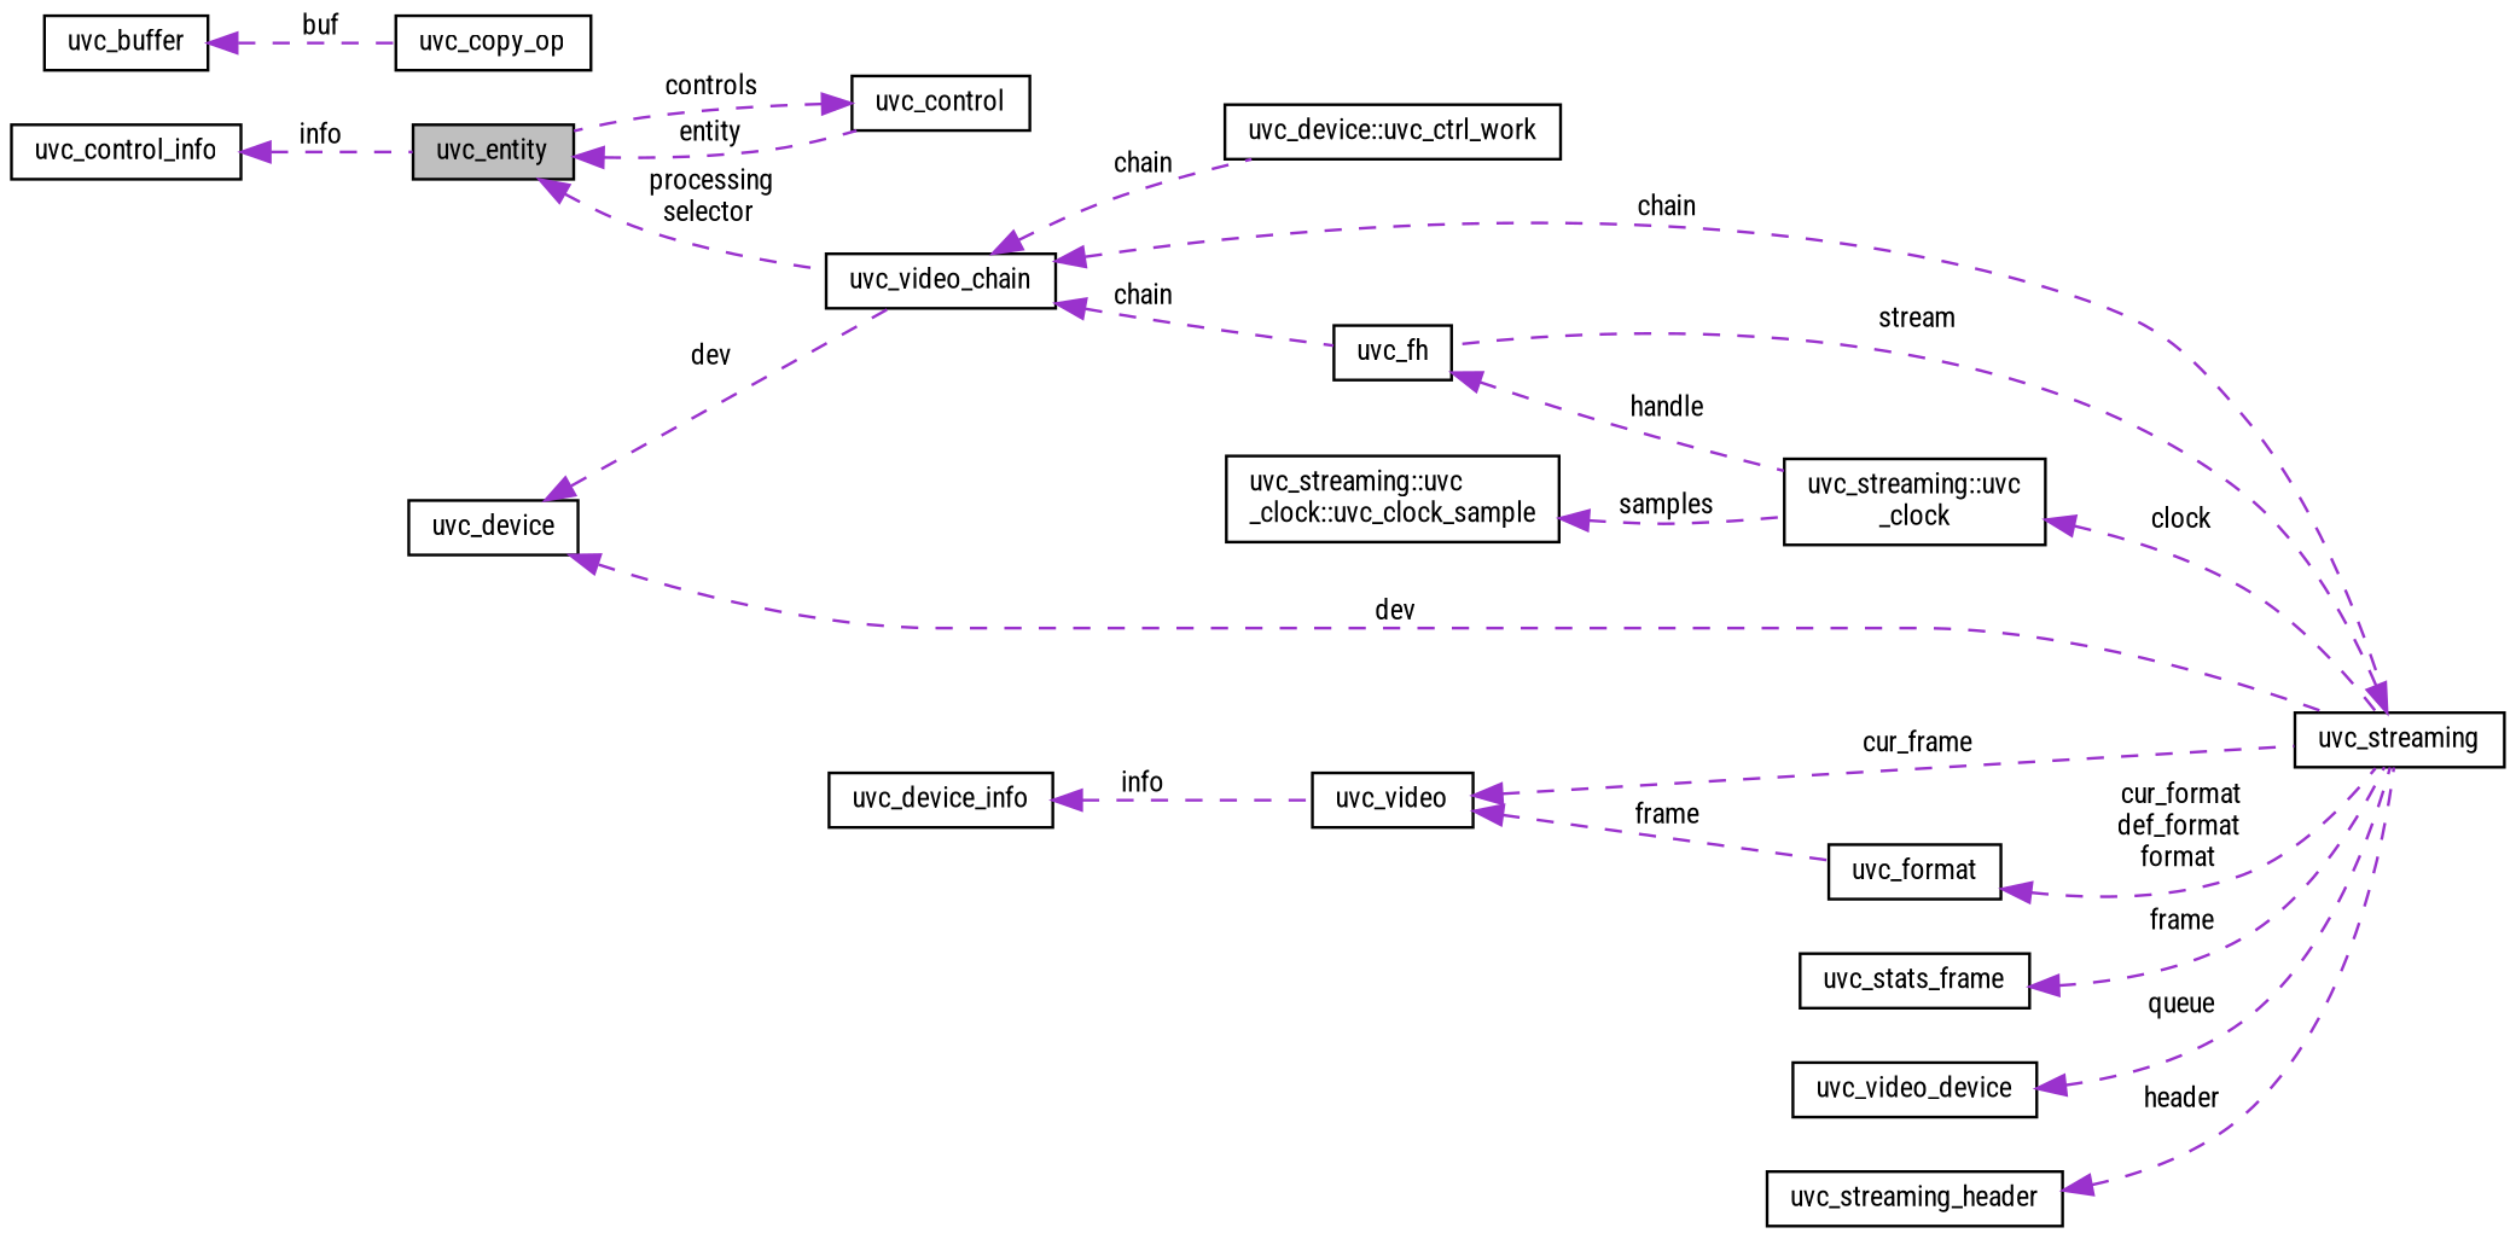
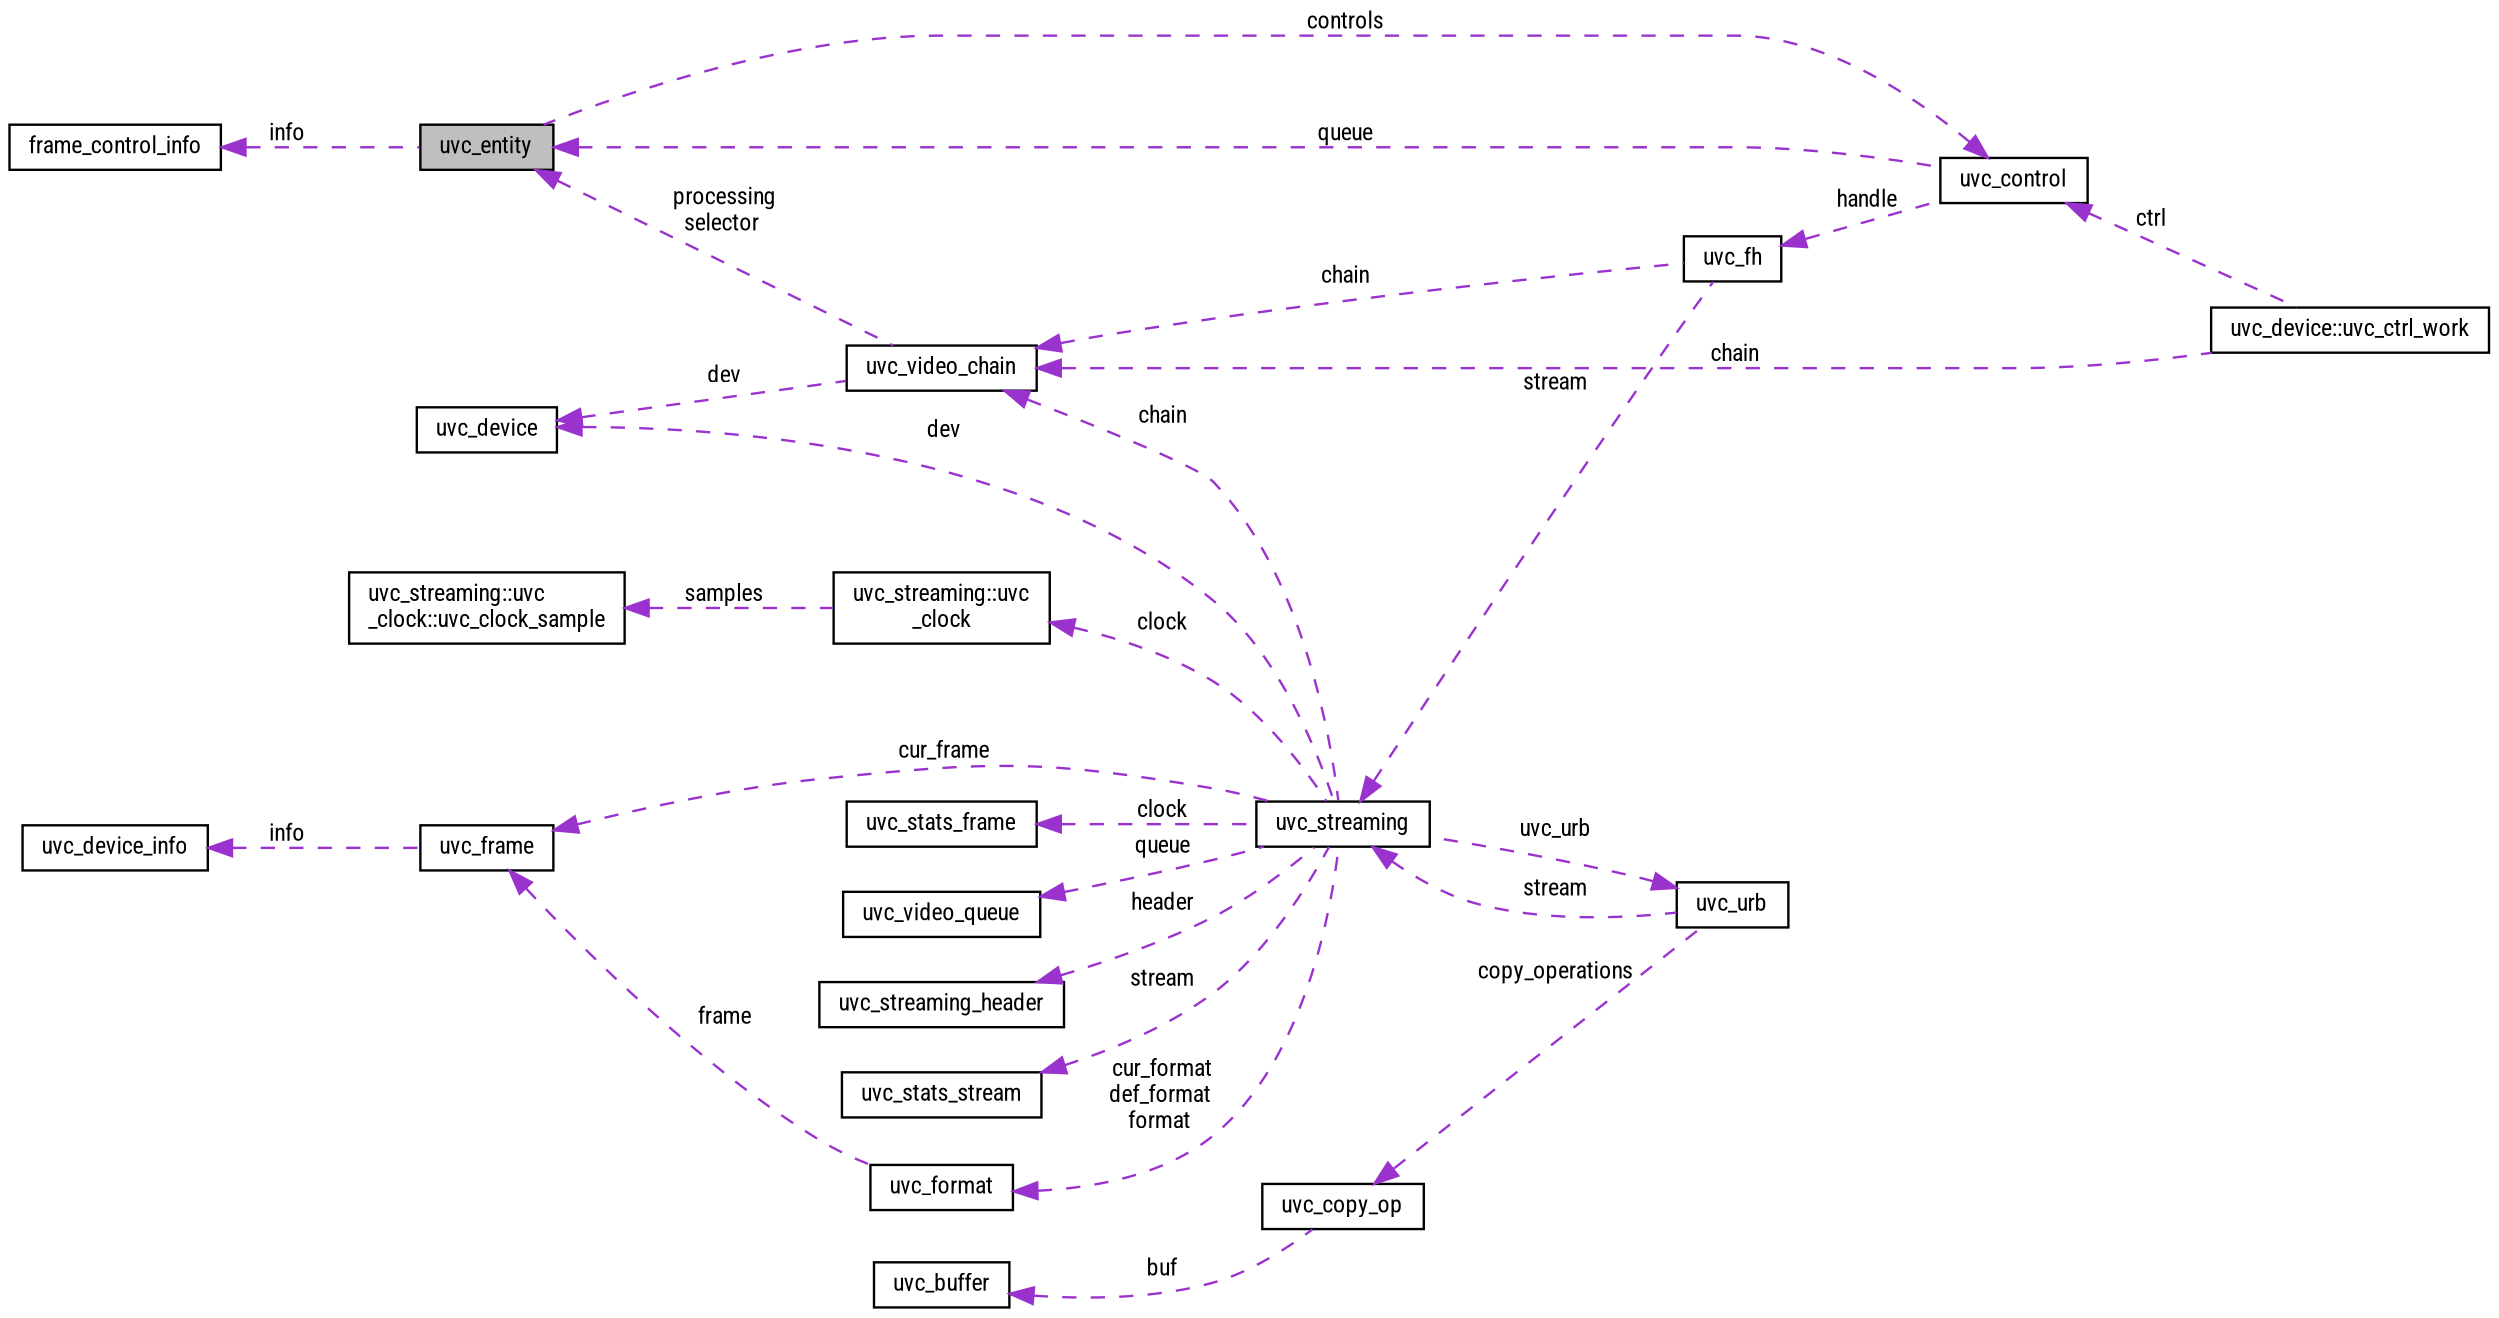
  digraph {
    fontname="Roboto Condensed"
    rankdir=LR
    node [color=black fillcolor=white fontname="Roboto Condensed" fontsize=10 shape=record style=filled]
    edge [color=darkorchid3 dir=back fontname="Roboto Condensed" fontsize=10 labelfontname=Helvetica labelfontsize=10 style=dashed]
    n1 [fillcolor=grey75 fontcolor=black height=0.2 label=uvc_entity width=0.4]
    n2 [height=0.2 label=uvc_control width=0.4]
    n3 [height=0.2 label=uvc_video_chain width=0.4]
    n4 [height=0.2 label="uvc_device::uvc_ctrl_work" width=0.4]
    n5 [height=0.2 label=uvc_fh width=0.4]
    n6 [height=0.2 label=uvc_streaming width=0.4]
-   n7 [height=0.2 label=uvc_control_info width=0.4]
+   n7 [height=0.2 label=frame_control_info width=0.4]
+   n8 [height=0.2 label=uvc_urb width=0.4]
    n9 [height=0.2 label=uvc_device width=0.4]
    n10 [height=0.2 label=uvc_device_info width=0.4]
-   n11 [height=0.2 label=uvc_video width=0.4]
+   n11 [height=0.2 label=uvc_frame width=0.4]
    n12 [height=0.2 label="uvc_streaming::uvc\l_clock" width=0.4]
    n13 [height=0.2 label="uvc_streaming::uvc\l_clock::uvc_clock_sample" width=0.4]
    n14 [height=0.2 label=uvc_copy_op width=0.4]
    n15 [height=0.2 label=uvc_buffer width=0.4]
    n16 [height=0.2 label=uvc_format width=0.4]
    n17 [height=0.2 label=uvc_stats_frame width=0.4]
-   n18 [height=0.2 label=uvc_video_device width=0.4]
+   n18 [height=0.2 label=uvc_video_queue width=0.4]
    n19 [height=0.2 label=uvc_streaming_header width=0.4]
-   n1 -> n2 [label=" entity"]
+   n20 [height=0.2 label=uvc_stats_stream width=0.4]
+   n1 -> n2 [label=" queue"]
    n1 -> n3 [label=" processing\nselector"]
    n2 -> n1 [label=" controls"]
+   n2 -> n4 [label=" ctrl"]
    n3 -> n4 [label=" chain"]
    n3 -> n5 [label=" chain"]
    n3 -> n6 [label=" chain"]
-   n5 -> n12 [label=" handle"]
+   n5 -> n2 [label=" handle"]
    n6 -> n5 [label=" stream"]
+   n6 -> n8 [label=" stream"]
    n7 -> n1 [label=" info"]
+   n8 -> n6 [label=" uvc_urb"]
    n9 -> n3 [label=" dev"]
    n9 -> n6 [label=" dev"]
    n10 -> n11 [label=" info"]
    n11 -> n6 [label=" cur_frame"]
    n11 -> n16 [label=" frame"]
    n12 -> n6 [label=" clock"]
    n13 -> n12 [label=" samples"]
+   n14 -> n8 [label=" copy_operations"]
    n15 -> n14 [label=" buf"]
    n16 -> n6 [label=" cur_format\ndef_format\nformat"]
-   n17 -> n6 [label=" frame"]
+   n17 -> n6 [label=" clock"]
    n18 -> n6 [label=" queue"]
    n19 -> n6 [label=" header"]
+   n20 -> n6 [label=" stream"]
  }
